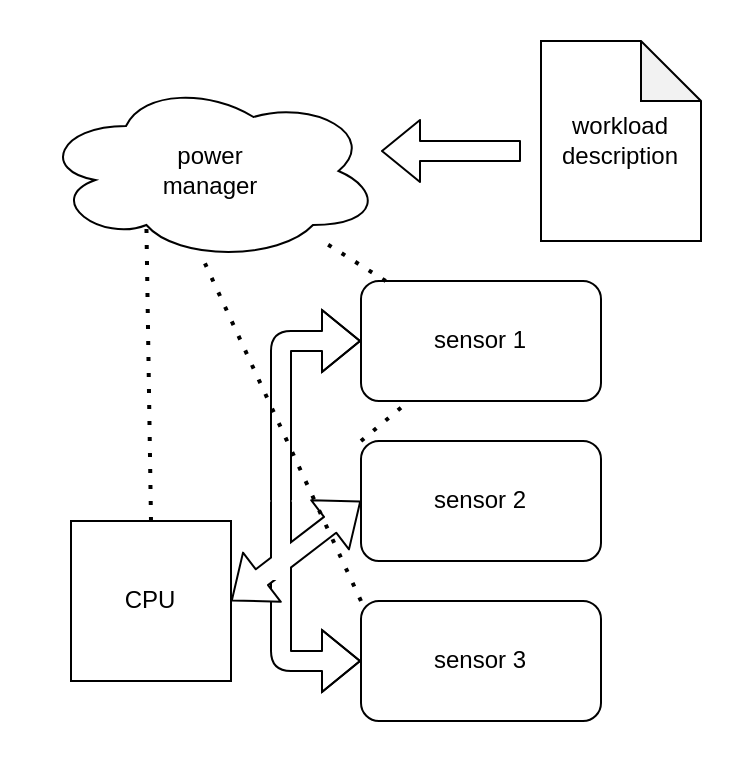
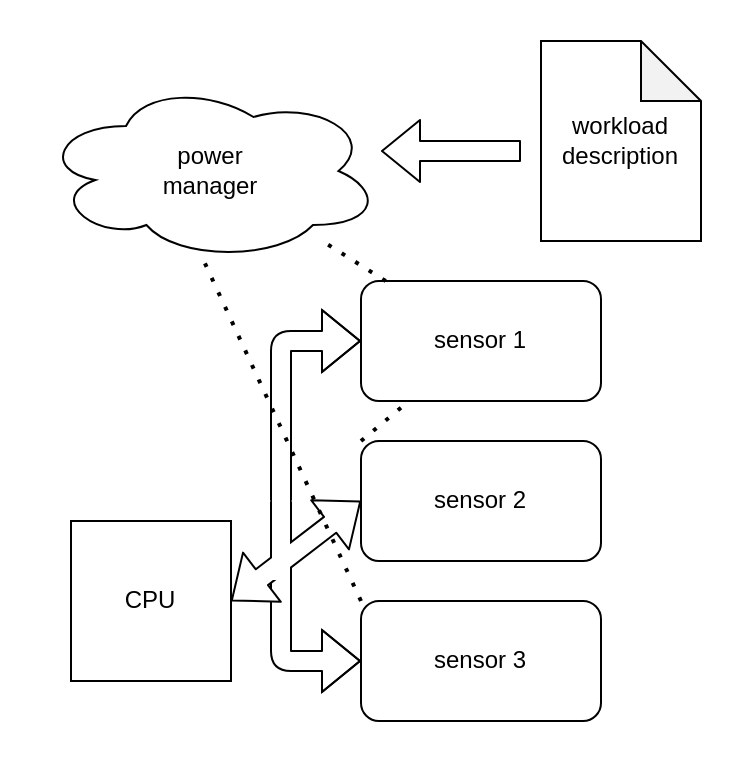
  <mxCell id="0" />
  <mxCell id="1" parent="0" />
  <mxCell id="2" value="" style="shape=flexArrow;endArrow=classic;html=1;entryX=0;entryY=0.5;entryDx=0;entryDy=0;startArrow=none;startFill=0;" edge="1" parent="1"><mxGeometry width="50" height="50" relative="1" as="geometry"><mxPoint x="140" y="250" as="sourcePoint" /><mxPoint x="180" y="330" as="targetPoint" /><Array as="points"><mxPoint x="140" y="330" /></Array></mxGeometry></mxCell>
  <mxCell id="3" value="CPU" style="whiteSpace=wrap;html=1;aspect=fixed;" vertex="1" parent="1"><mxGeometry x="35" y="260" width="80" height="80" as="geometry" /></mxCell>
  <mxCell id="4" value="sensor 1" style="rounded=1;whiteSpace=wrap;html=1;" vertex="1" parent="1"><mxGeometry x="180" y="140" width="120" height="60" as="geometry" /></mxCell>
  <mxCell id="5" value="sensor 3" style="rounded=1;whiteSpace=wrap;html=1;" vertex="1" parent="1"><mxGeometry x="180" y="300" width="120" height="60" as="geometry" /></mxCell>
  <mxCell id="6" value="sensor 2" style="rounded=1;whiteSpace=wrap;html=1;" vertex="1" parent="1"><mxGeometry x="180" y="220" width="120" height="60" as="geometry" /></mxCell>
  <mxCell id="7" value="" style="shape=flexArrow;endArrow=classic;html=1;entryX=0;entryY=0.5;entryDx=0;entryDy=0;" edge="1" parent="1" target="4"><mxGeometry width="50" height="50" relative="1" as="geometry"><mxPoint x="140" y="250" as="sourcePoint" /><mxPoint x="170" y="170" as="targetPoint" /><Array as="points"><mxPoint x="140" y="170" /></Array></mxGeometry></mxCell>
  <mxCell id="8" value="" style="shape=flexArrow;endArrow=classic;startArrow=classic;html=1;exitX=1;exitY=0.5;exitDx=0;exitDy=0;entryX=0;entryY=0.5;entryDx=0;entryDy=0;fillColor=default;strokeColor=default;gradientColor=none;" edge="1" parent="1" source="3" target="6"><mxGeometry width="100" height="100" relative="1" as="geometry"><mxPoint x="230" y="380" as="sourcePoint" /><mxPoint x="330" y="280" as="targetPoint" /></mxGeometry></mxCell>
  <mxCell id="9" value="" style="rounded=0;whiteSpace=wrap;html=1;strokeColor=#FFFFFF;rotation=0;" vertex="1" parent="1"><mxGeometry x="136" y="229" width="8" height="60" as="geometry" /></mxCell>
  <mxCell id="10" value="power&lt;br&gt;manager" style="ellipse;shape=cloud;whiteSpace=wrap;html=1;strokeColor=#000000;" vertex="1" parent="1"><mxGeometry x="20" y="40" width="170" height="90" as="geometry" /></mxCell>
  <mxCell id="11" value="" style="endArrow=none;dashed=1;html=1;dashPattern=1 3;strokeWidth=2;strokeColor=default;fillColor=default;gradientColor=none;" edge="1" parent="1" source="4" target="10"><mxGeometry width="50" height="50" relative="1" as="geometry"><mxPoint x="200" y="220" as="sourcePoint" /><mxPoint x="250" y="170" as="targetPoint" /></mxGeometry></mxCell>
  <mxCell id="12" value="" style="endArrow=none;dashed=1;html=1;dashPattern=1 3;strokeWidth=2;strokeColor=default;fillColor=default;gradientColor=none;exitX=0;exitY=0;exitDx=0;exitDy=0;" edge="1" parent="1" source="6" target="4"><mxGeometry width="50" height="50" relative="1" as="geometry"><mxPoint x="200" y="220" as="sourcePoint" /><mxPoint x="250" y="170" as="targetPoint" /></mxGeometry></mxCell>
  <mxCell id="13" value="" style="endArrow=none;dashed=1;html=1;dashPattern=1 3;strokeWidth=2;strokeColor=default;fillColor=default;gradientColor=none;entryX=0.469;entryY=0.959;entryDx=0;entryDy=0;entryPerimeter=0;exitX=0;exitY=0;exitDx=0;exitDy=0;" edge="1" parent="1" source="5" target="10"><mxGeometry width="50" height="50" relative="1" as="geometry"><mxPoint x="200" y="220" as="sourcePoint" /><mxPoint x="250" y="170" as="targetPoint" /></mxGeometry></mxCell>
- <mxCell id="14" value="" style="endArrow=none;dashed=1;html=1;dashPattern=1 3;strokeWidth=2;strokeColor=default;fillColor=default;gradientColor=none;entryX=0.31;entryY=0.8;entryDx=0;entryDy=0;entryPerimeter=0;exitX=0.5;exitY=0;exitDx=0;exitDy=0;" edge="1" parent="1" source="3" target="10"><mxGeometry width="50" height="50" relative="1" as="geometry"><mxPoint x="200" y="220" as="sourcePoint" /><mxPoint x="250" y="170" as="targetPoint" /></mxGeometry></mxCell>
  <mxCell id="15" value="workload description" style="shape=note;whiteSpace=wrap;html=1;backgroundOutline=1;darkOpacity=0.05;strokeColor=#000000;" vertex="1" parent="1"><mxGeometry x="270" y="20" width="80" height="100" as="geometry" /></mxCell>
  <mxCell id="16" value="" style="shape=flexArrow;endArrow=classic;html=1;strokeColor=default;fillColor=default;gradientColor=none;" edge="1" parent="1"><mxGeometry width="50" height="50" relative="1" as="geometry"><mxPoint x="260" y="75" as="sourcePoint" /><mxPoint x="190" y="75" as="targetPoint" /></mxGeometry></mxCell>
